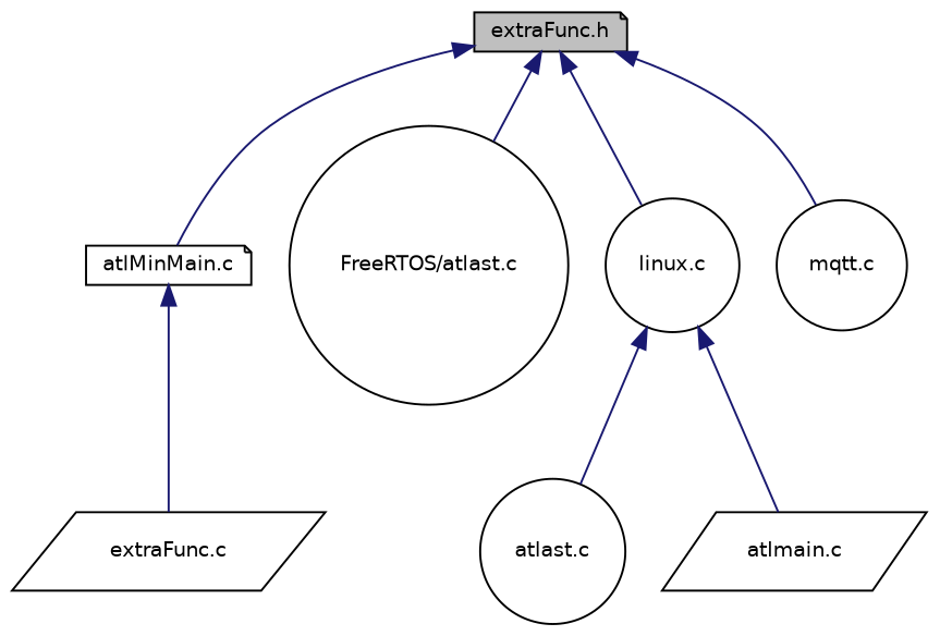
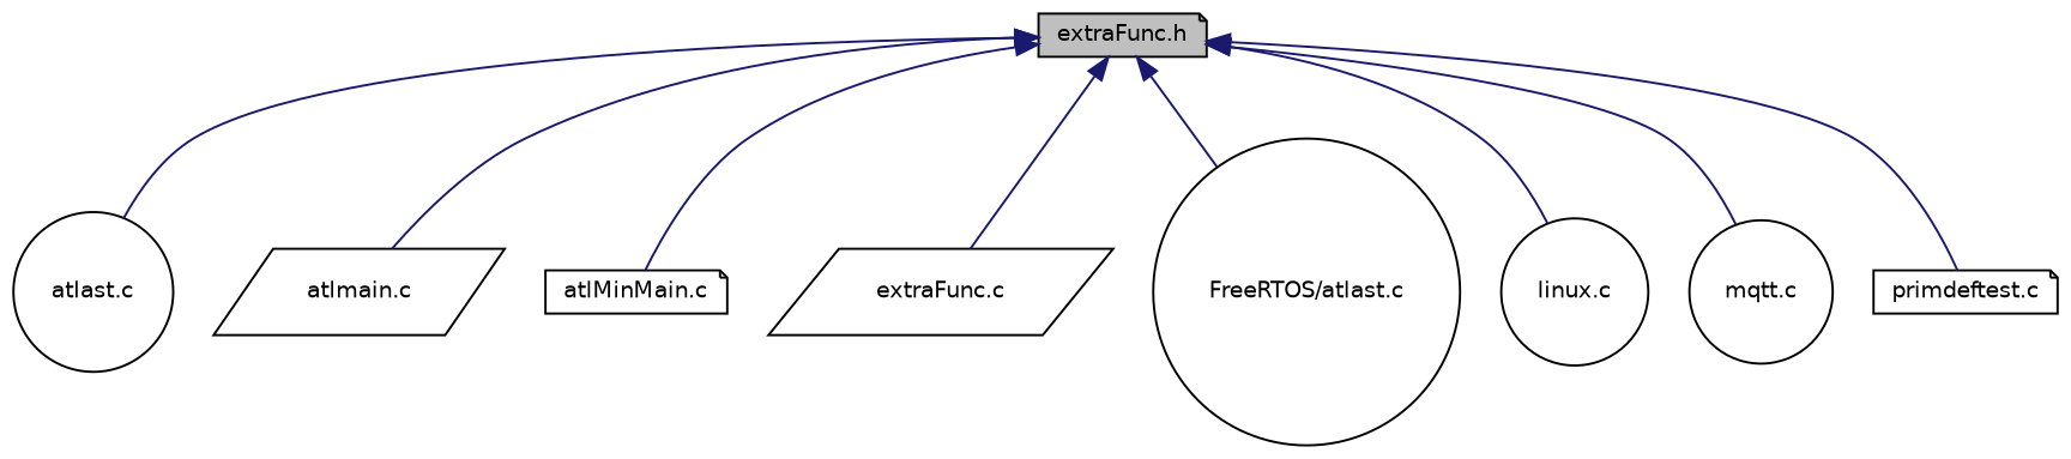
  digraph {
    node [color=black fillcolor=white fontname=Helvetica fontsize=10 shape=circle style=filled]
    edge [color=midnightblue dir=back fontname=Helvetica fontsize=10 labelfontname=Helvetica labelfontsize=10 style=solid]
    n1 [fillcolor=grey75 fontcolor=black height=0.2 label="extraFunc.h" shape=note width=0.4]
    n2 [height=0.2 label="atlast.c" width=0.4]
    n3 [height=0.2 label="atlmain.c" shape=parallelogram width=0.4]
    n4 [height=0.2 label="atlMinMain.c" shape=note width=0.4]
    n5 [height=0.2 label="extraFunc.c" shape=parallelogram width=0.4]
    n6 [height=0.2 label="FreeRTOS/atlast.c" width=0.4]
    n7 [height=0.2 label="linux.c" width=0.4]
    n8 [height=0.2 label="mqtt.c" width=0.4]
-   n7 -> n2
-   n7 -> n3
+   n9 [height=0.2 label="primdeftest.c" shape=note width=0.4]
+   n1 -> n2
+   n1 -> n3
    n1 -> n4
-   n4 -> n5
+   n1 -> n5
    n1 -> n6
    n1 -> n7
    n1 -> n8
+   n1 -> n9
  }
